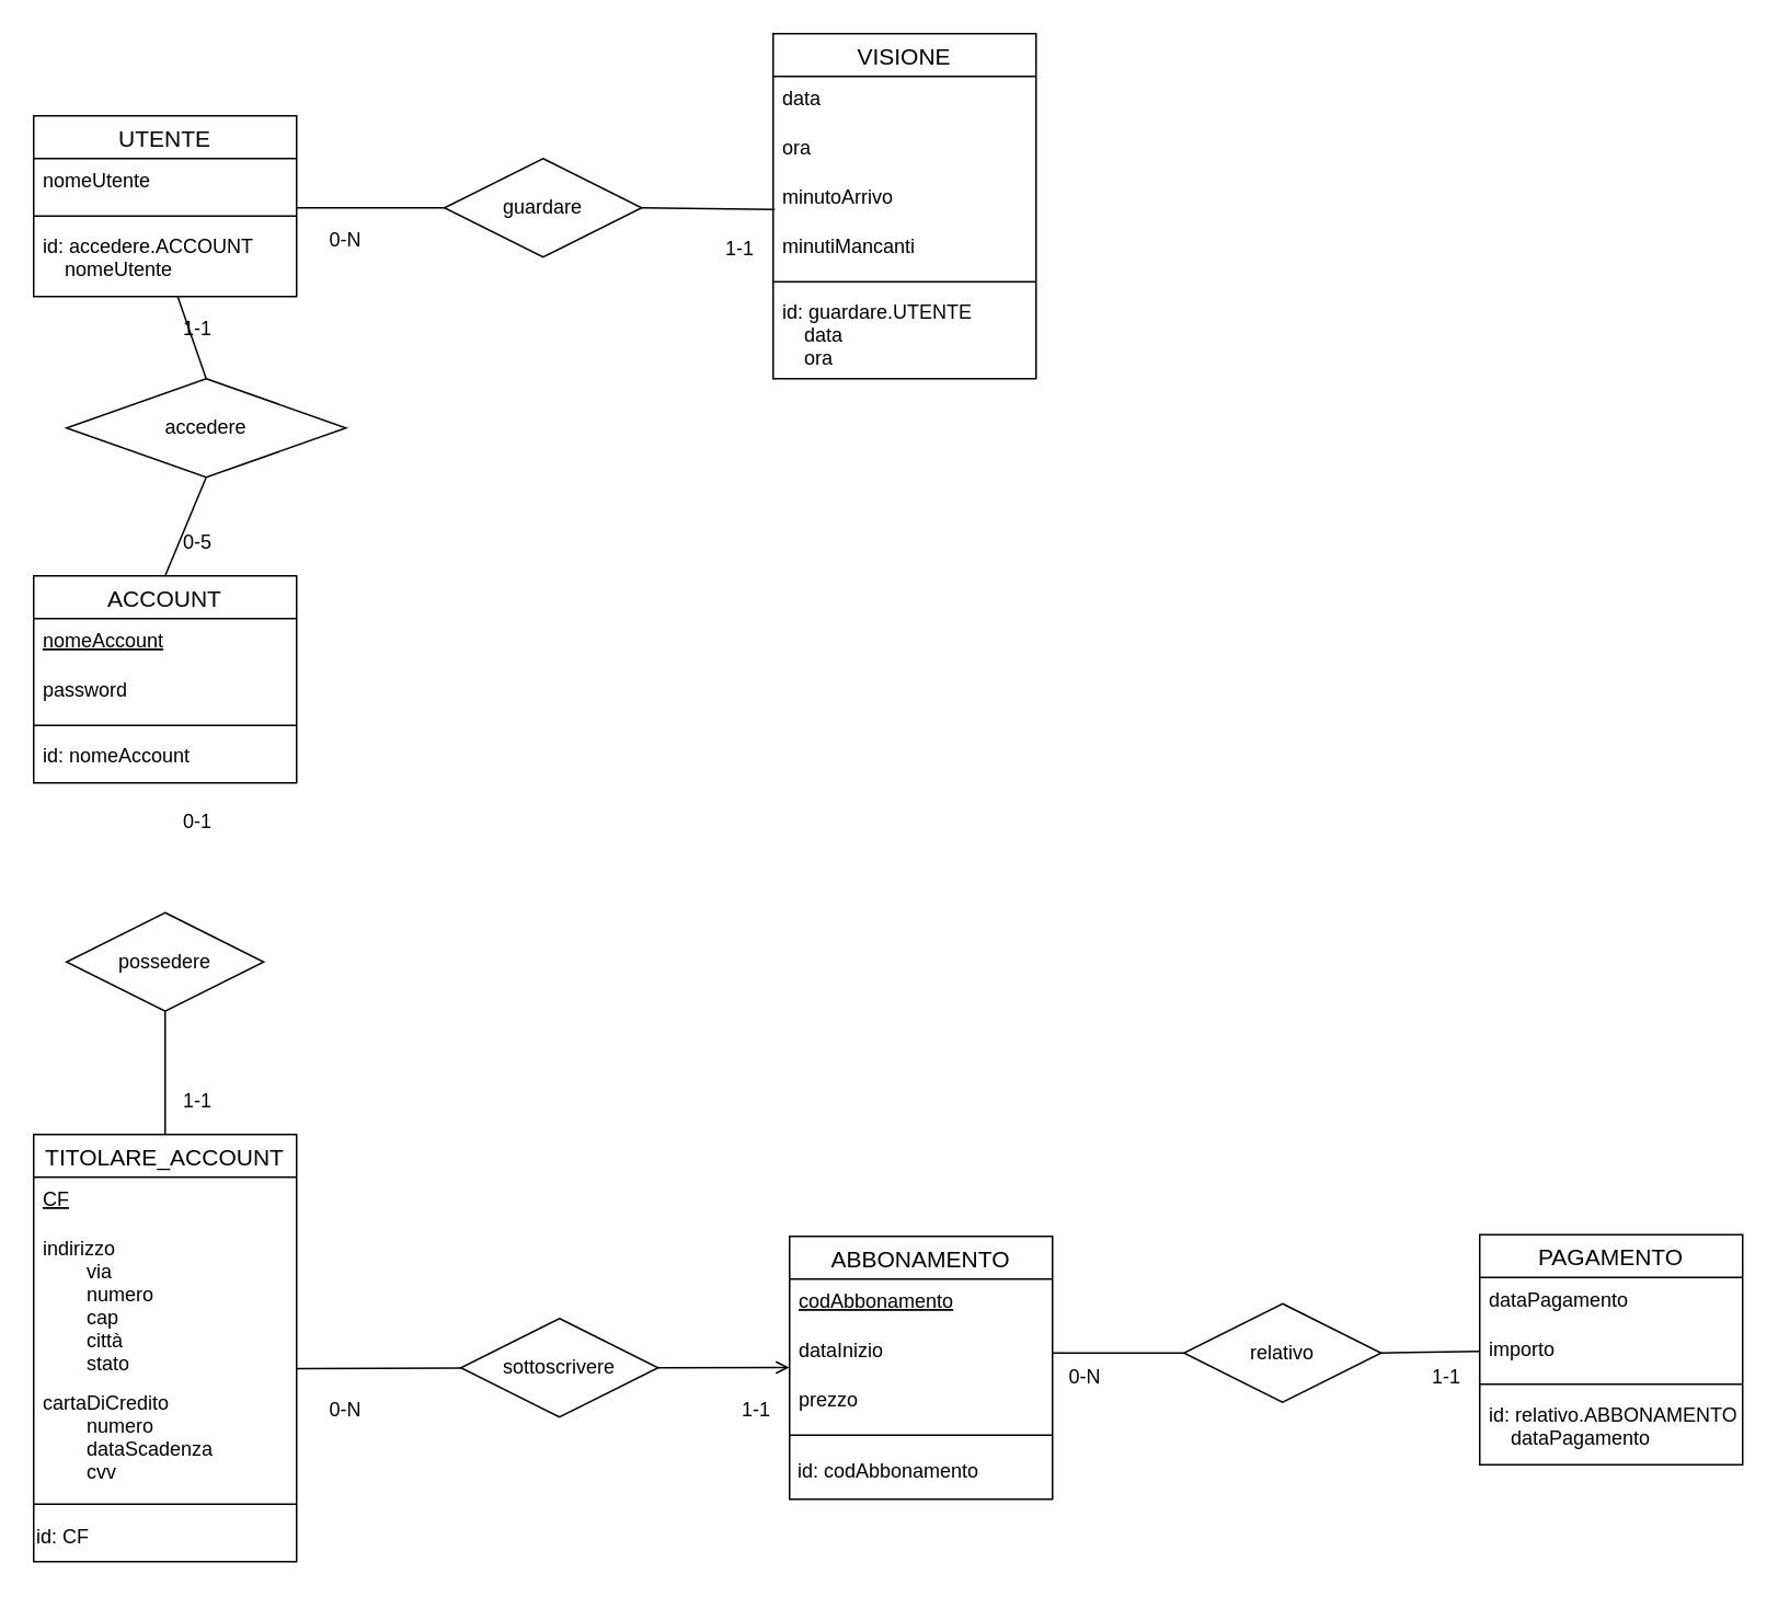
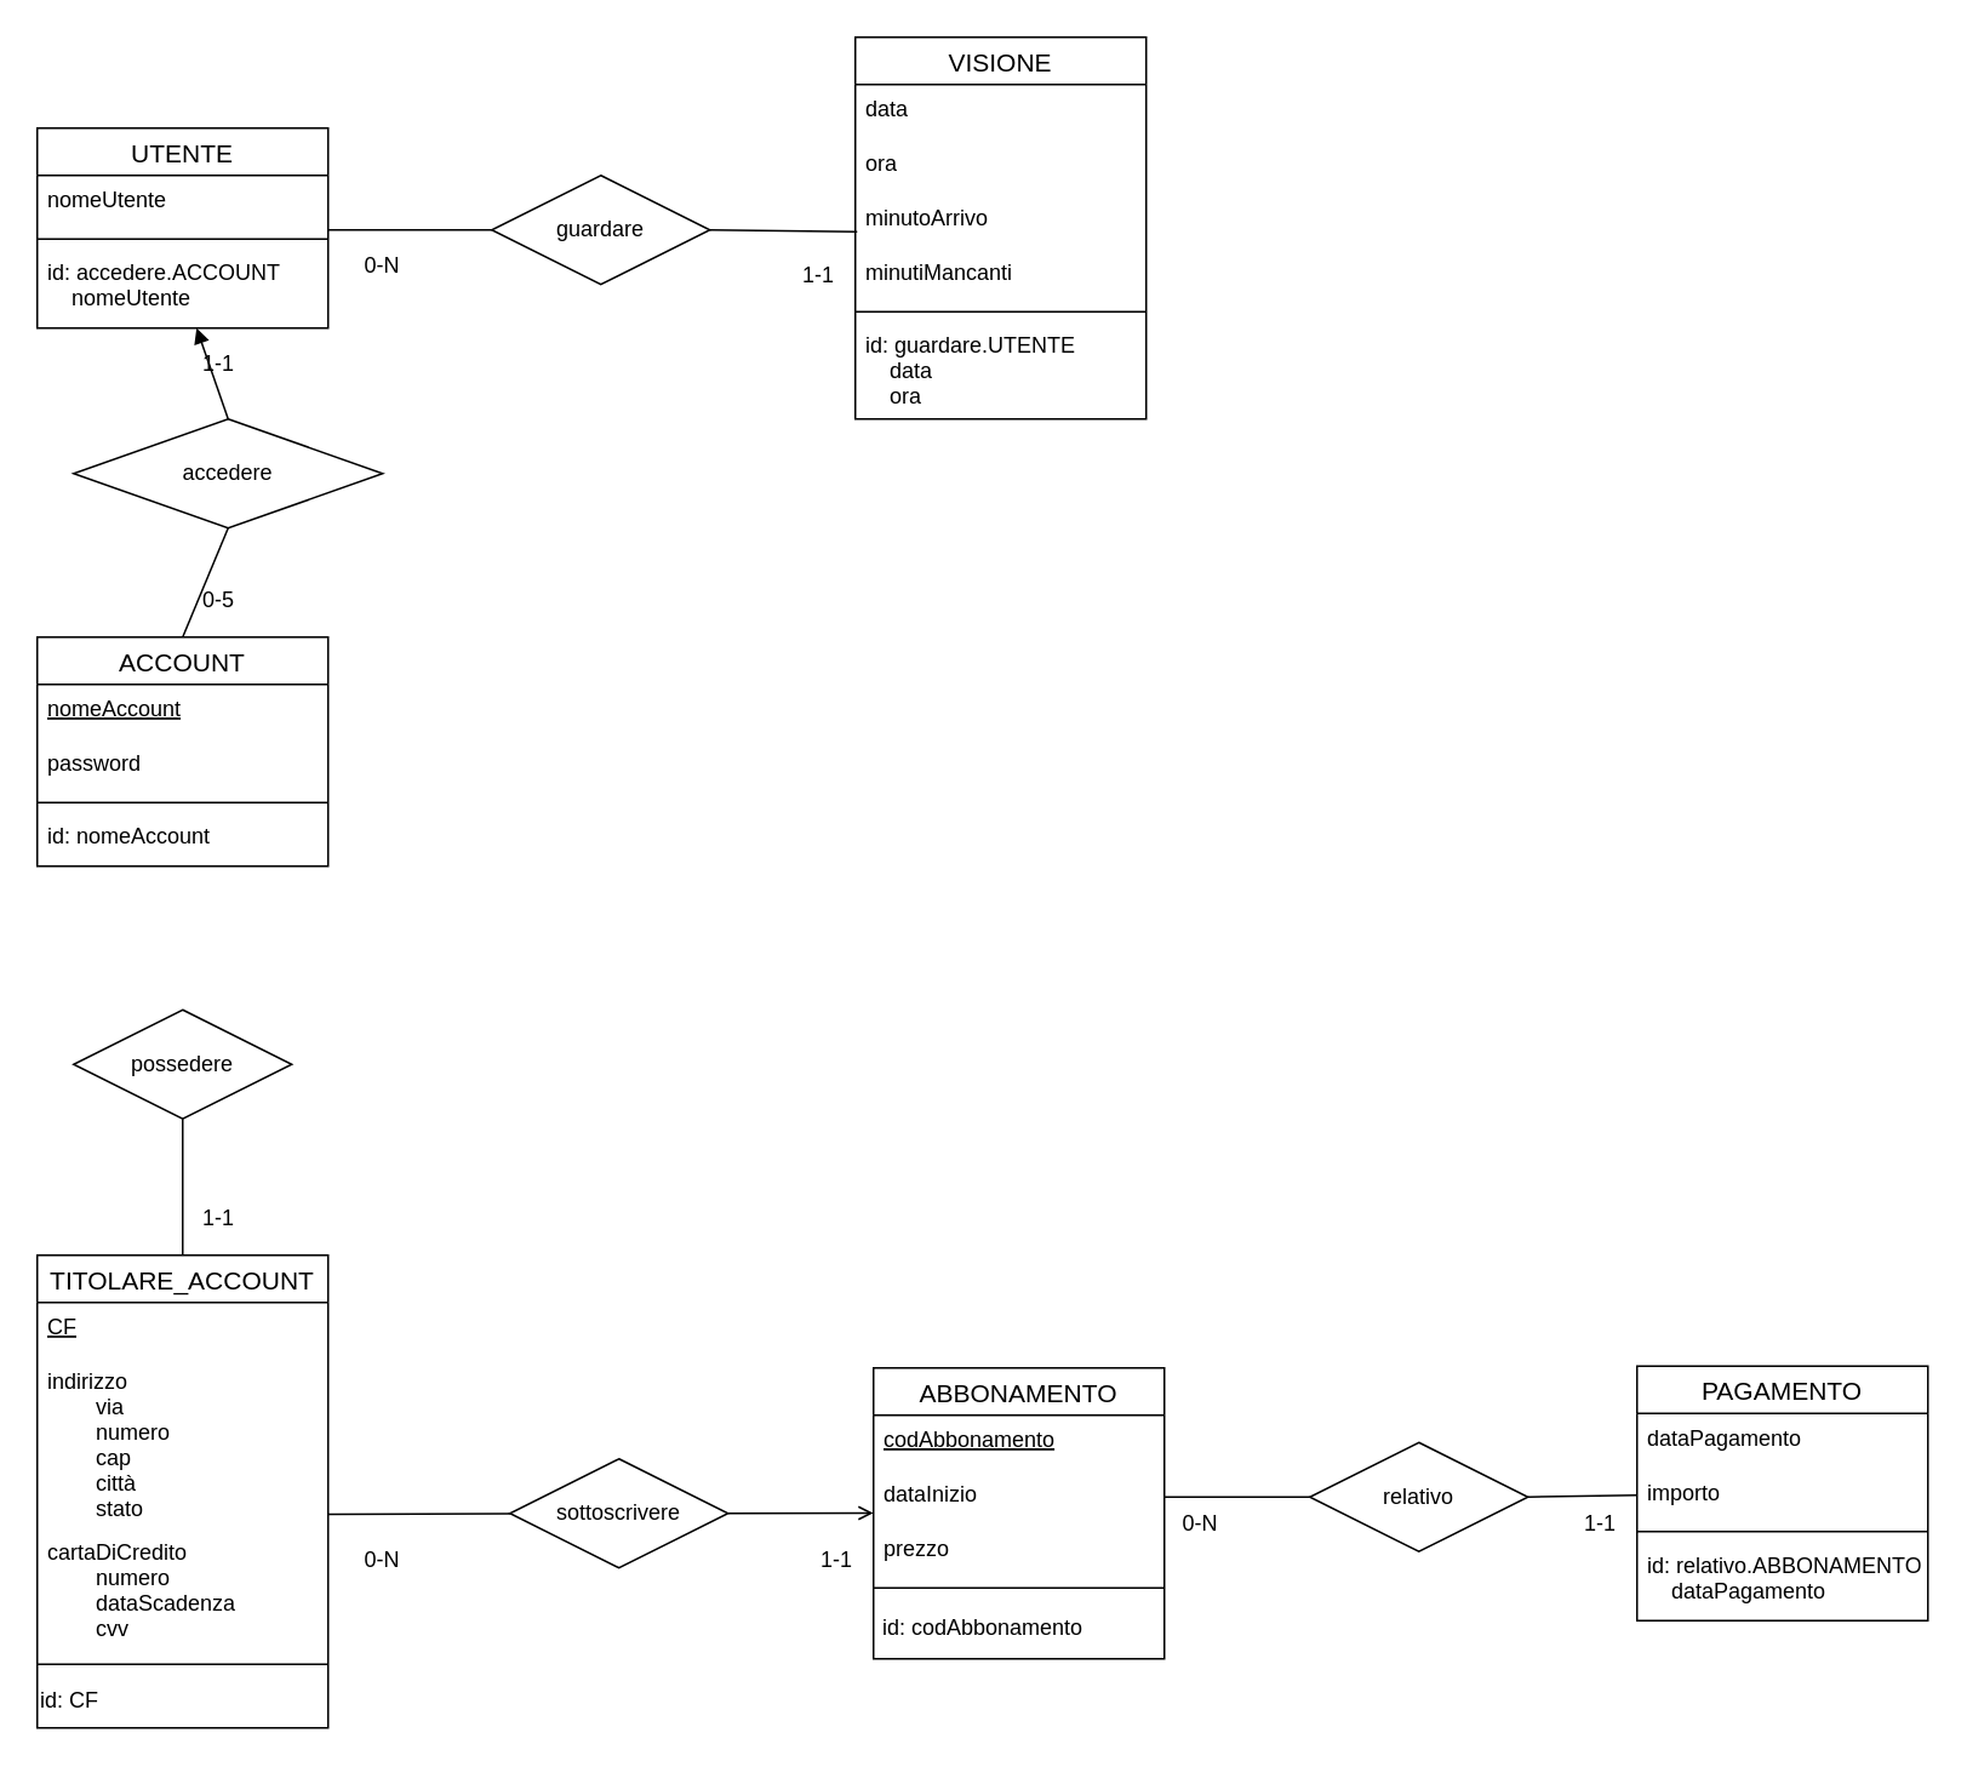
  <mxCell id="0" />
  <mxCell id="1" parent="0" />
  <mxCell id="2" value="UTENTE" style="swimlane;fontStyle=0;childLayout=stackLayout;horizontal=1;startSize=26;horizontalStack=0;resizeParent=1;resizeParentMax=0;resizeLast=0;collapsible=1;marginBottom=0;align=center;fontSize=14;" vertex="1" parent="1"><mxGeometry x="20" y="70" width="160" height="110" as="geometry" /></mxCell>
  <mxCell id="3" value="nomeUtente" style="text;strokeColor=none;fillColor=none;spacingLeft=4;spacingRight=4;overflow=hidden;rotatable=0;points=[[0,0.5],[1,0.5]];portConstraint=eastwest;fontSize=12;" vertex="1" parent="2"><mxGeometry y="26" width="160" height="30" as="geometry" /></mxCell>
  <mxCell id="4" value="" style="line;strokeWidth=1;rotatable=0;dashed=0;labelPosition=right;align=left;verticalAlign=middle;spacingTop=0;spacingLeft=6;points=[];portConstraint=eastwest;" vertex="1" parent="2"><mxGeometry y="56" width="160" height="10" as="geometry" /></mxCell>
  <mxCell id="5" value="id: accedere.ACCOUNT&#10;    nomeUtente" style="text;strokeColor=none;fillColor=none;spacingLeft=4;spacingRight=4;overflow=hidden;rotatable=0;points=[[0,0.5],[1,0.5]];portConstraint=eastwest;fontSize=12;" vertex="1" parent="2"><mxGeometry y="66" width="160" height="44" as="geometry" /></mxCell>
  <mxCell id="6" value="ACCOUNT" style="swimlane;fontStyle=0;childLayout=stackLayout;horizontal=1;startSize=26;horizontalStack=0;resizeParent=1;resizeParentMax=0;resizeLast=0;collapsible=1;marginBottom=0;align=center;fontSize=14;" vertex="1" parent="1"><mxGeometry x="20" y="350" width="160" height="126" as="geometry" /></mxCell>
  <mxCell id="7" value="nomeAccount" style="text;strokeColor=none;fillColor=none;spacingLeft=4;spacingRight=4;overflow=hidden;rotatable=0;points=[[0,0.5],[1,0.5]];portConstraint=eastwest;fontSize=12;fontStyle=4" vertex="1" parent="6"><mxGeometry y="26" width="160" height="30" as="geometry" /></mxCell>
  <mxCell id="8" value="password" style="text;strokeColor=none;fillColor=none;spacingLeft=4;spacingRight=4;overflow=hidden;rotatable=0;points=[[0,0.5],[1,0.5]];portConstraint=eastwest;fontSize=12;" vertex="1" parent="6"><mxGeometry y="56" width="160" height="30" as="geometry" /></mxCell>
  <mxCell id="9" value="" style="line;strokeWidth=1;rotatable=0;dashed=0;labelPosition=right;align=left;verticalAlign=middle;spacingTop=0;spacingLeft=6;points=[];portConstraint=eastwest;" vertex="1" parent="6"><mxGeometry y="86" width="160" height="10" as="geometry" /></mxCell>
  <mxCell id="10" value="id: nomeAccount" style="text;strokeColor=none;fillColor=none;spacingLeft=4;spacingRight=4;overflow=hidden;rotatable=0;points=[[0,0.5],[1,0.5]];portConstraint=eastwest;fontSize=12;" vertex="1" parent="6"><mxGeometry y="96" width="160" height="30" as="geometry" /></mxCell>
  <mxCell id="11" value="accedere" style="shape=rhombus;perimeter=rhombusPerimeter;whiteSpace=wrap;html=1;align=center;" vertex="1" parent="1"><mxGeometry x="40" y="230" width="170" height="60" as="geometry" /></mxCell>
- <mxCell id="12" value="" style="endArrow=none;html=1;exitX=0.5;exitY=0;exitDx=0;exitDy=0;" edge="1" parent="1" source="11" target="5"><mxGeometry width="50" height="50" relative="1" as="geometry"><mxPoint x="80" y="240" as="sourcePoint" /><mxPoint x="103" y="170" as="targetPoint" /></mxGeometry></mxCell>
+ <mxCell id="12" value="" style="endArrow=block;html=1;exitX=0.5;exitY=0;exitDx=0;exitDy=0;" edge="1" parent="1" source="11" target="5"><mxGeometry width="50" height="50" relative="1" as="geometry"><mxPoint x="80" y="240" as="sourcePoint" /><mxPoint x="103" y="170" as="targetPoint" /></mxGeometry></mxCell>
  <mxCell id="13" value="1-1" style="text;html=1;strokeColor=none;fillColor=none;align=center;verticalAlign=middle;whiteSpace=wrap;rounded=0;" vertex="1" parent="1"><mxGeometry x="100" y="190" width="40" height="20" as="geometry" /></mxCell>
  <mxCell id="14" value="" style="endArrow=none;html=1;entryX=0.5;entryY=1;entryDx=0;entryDy=0;exitX=0.5;exitY=0;exitDx=0;exitDy=0;" edge="1" parent="1" source="6" target="11"><mxGeometry width="50" height="50" relative="1" as="geometry"><mxPoint x="80" y="340" as="sourcePoint" /><mxPoint x="130" y="290" as="targetPoint" /></mxGeometry></mxCell>
  <mxCell id="15" value="0-5" style="text;html=1;strokeColor=none;fillColor=none;align=center;verticalAlign=middle;whiteSpace=wrap;rounded=0;" vertex="1" parent="1"><mxGeometry x="100" y="320" width="40" height="20" as="geometry" /></mxCell>
  <mxCell id="16" value="TITOLARE_ACCOUNT" style="swimlane;fontStyle=0;childLayout=stackLayout;horizontal=1;startSize=26;horizontalStack=0;resizeParent=1;resizeParentMax=0;resizeLast=0;collapsible=1;marginBottom=0;align=center;fontSize=14;" vertex="1" parent="1"><mxGeometry x="20" y="690" width="160" height="260" as="geometry" /></mxCell>
  <mxCell id="17" value="CF" style="text;strokeColor=none;fillColor=none;spacingLeft=4;spacingRight=4;overflow=hidden;rotatable=0;points=[[0,0.5],[1,0.5]];portConstraint=eastwest;fontSize=12;fontStyle=4" vertex="1" parent="16"><mxGeometry y="26" width="160" height="30" as="geometry" /></mxCell>
  <mxCell id="18" value="indirizzo&#10;        via&#10;        numero&#10;        cap&#10;        città&#10;        stato" style="text;strokeColor=none;fillColor=none;spacingLeft=4;spacingRight=4;overflow=hidden;rotatable=0;points=[[0,0.5],[1,0.5]];portConstraint=eastwest;fontSize=12;" vertex="1" parent="16"><mxGeometry y="56" width="160" height="94" as="geometry" /></mxCell>
  <mxCell id="19" value="cartaDiCredito&#10;        numero&#10;        dataScadenza&#10;        cvv" style="text;strokeColor=none;fillColor=none;spacingLeft=4;spacingRight=4;overflow=hidden;rotatable=0;points=[[0,0.5],[1,0.5]];portConstraint=eastwest;fontSize=12;" vertex="1" parent="16"><mxGeometry y="150" width="160" height="70" as="geometry" /></mxCell>
  <mxCell id="20" value="" style="line;strokeWidth=1;rotatable=0;dashed=0;labelPosition=right;align=left;verticalAlign=middle;spacingTop=0;spacingLeft=6;points=[];portConstraint=eastwest;" vertex="1" parent="16"><mxGeometry y="220" width="160" height="10" as="geometry" /></mxCell>
  <mxCell id="21" value="id: CF" style="text;html=1;strokeColor=none;fillColor=none;align=left;verticalAlign=middle;whiteSpace=wrap;rounded=0;" vertex="1" parent="16"><mxGeometry y="230" width="160" height="30" as="geometry" /></mxCell>
  <mxCell id="22" value="possedere" style="shape=rhombus;perimeter=rhombusPerimeter;whiteSpace=wrap;html=1;align=center;" vertex="1" parent="1"><mxGeometry x="40" y="555" width="120" height="60" as="geometry" /></mxCell>
  <mxCell id="23" value="" style="endArrow=none;html=1;exitX=0.5;exitY=1;exitDx=0;exitDy=0;entryX=0.5;entryY=0;entryDx=0;entryDy=0;" edge="1" parent="1" source="22" target="16"><mxGeometry width="50" height="50" relative="1" as="geometry"><mxPoint x="160" y="670" as="sourcePoint" /><mxPoint x="210" y="620" as="targetPoint" /></mxGeometry></mxCell>
- <mxCell id="24" value="0-1" style="text;html=1;strokeColor=none;fillColor=none;align=center;verticalAlign=middle;whiteSpace=wrap;rounded=0;" vertex="1" parent="1"><mxGeometry x="100" y="490" width="40" height="20" as="geometry" /></mxCell>
  <mxCell id="25" value="1-1" style="text;html=1;strokeColor=none;fillColor=none;align=center;verticalAlign=middle;whiteSpace=wrap;rounded=0;" vertex="1" parent="1"><mxGeometry x="100" y="660" width="40" height="20" as="geometry" /></mxCell>
  <mxCell id="26" value="ABBONAMENTO" style="swimlane;fontStyle=0;childLayout=stackLayout;horizontal=1;startSize=26;horizontalStack=0;resizeParent=1;resizeParentMax=0;resizeLast=0;collapsible=1;marginBottom=0;align=center;fontSize=14;" vertex="1" parent="1"><mxGeometry x="480" y="752" width="160" height="160" as="geometry" /></mxCell>
  <mxCell id="27" value="codAbbonamento" style="text;strokeColor=none;fillColor=none;spacingLeft=4;spacingRight=4;overflow=hidden;rotatable=0;points=[[0,0.5],[1,0.5]];portConstraint=eastwest;fontSize=12;fontStyle=4" vertex="1" parent="26"><mxGeometry y="26" width="160" height="30" as="geometry" /></mxCell>
  <mxCell id="28" value="dataInizio" style="text;strokeColor=none;fillColor=none;spacingLeft=4;spacingRight=4;overflow=hidden;rotatable=0;points=[[0,0.5],[1,0.5]];portConstraint=eastwest;fontSize=12;" vertex="1" parent="26"><mxGeometry y="56" width="160" height="30" as="geometry" /></mxCell>
  <mxCell id="29" value="prezzo" style="text;strokeColor=none;fillColor=none;spacingLeft=4;spacingRight=4;overflow=hidden;rotatable=0;points=[[0,0.5],[1,0.5]];portConstraint=eastwest;fontSize=12;" vertex="1" parent="26"><mxGeometry y="86" width="160" height="30" as="geometry" /></mxCell>
  <mxCell id="30" value="" style="line;strokeWidth=1;rotatable=0;dashed=0;labelPosition=right;align=left;verticalAlign=middle;spacingTop=0;spacingLeft=6;points=[];portConstraint=eastwest;" vertex="1" parent="26"><mxGeometry y="116" width="160" height="10" as="geometry" /></mxCell>
  <mxCell id="31" value="&amp;nbsp;id: codAbbonamento" style="text;html=1;strokeColor=none;fillColor=none;align=left;verticalAlign=middle;whiteSpace=wrap;rounded=0;" vertex="1" parent="26"><mxGeometry y="126" width="160" height="34" as="geometry" /></mxCell>
  <mxCell id="32" value="sottoscrivere" style="shape=rhombus;perimeter=rhombusPerimeter;whiteSpace=wrap;html=1;align=center;" vertex="1" parent="1"><mxGeometry x="280" y="802" width="120" height="60" as="geometry" /></mxCell>
  <mxCell id="33" value="" style="endArrow=open;html=1;entryX=-0.001;entryY=0.794;entryDx=0;entryDy=0;entryPerimeter=0;exitX=1;exitY=0.5;exitDx=0;exitDy=0;" edge="1" parent="1" source="32" target="28"><mxGeometry width="50" height="50" relative="1" as="geometry"><mxPoint x="310" y="850" as="sourcePoint" /><mxPoint x="360" y="800" as="targetPoint" /></mxGeometry></mxCell>
  <mxCell id="34" value="" style="endArrow=none;html=1;exitX=0.999;exitY=0.931;exitDx=0;exitDy=0;exitPerimeter=0;" edge="1" parent="1" target="32"><mxGeometry width="50" height="50" relative="1" as="geometry"><mxPoint x="179.84" y="832.514" as="sourcePoint" /><mxPoint x="280" y="830" as="targetPoint" /></mxGeometry></mxCell>
  <mxCell id="35" value="0-N" style="text;html=1;strokeColor=none;fillColor=none;align=center;verticalAlign=middle;whiteSpace=wrap;rounded=0;" vertex="1" parent="1"><mxGeometry x="190" y="848" width="40" height="20" as="geometry" /></mxCell>
  <mxCell id="36" value="1-1" style="text;html=1;strokeColor=none;fillColor=none;align=center;verticalAlign=middle;whiteSpace=wrap;rounded=0;" vertex="1" parent="1"><mxGeometry x="440" y="848" width="40" height="20" as="geometry" /></mxCell>
  <mxCell id="37" value="PAGAMENTO" style="swimlane;fontStyle=0;childLayout=stackLayout;horizontal=1;startSize=26;horizontalStack=0;resizeParent=1;resizeParentMax=0;resizeLast=0;collapsible=1;marginBottom=0;align=center;fontSize=14;" vertex="1" parent="1"><mxGeometry x="900" y="751" width="160" height="140" as="geometry" /></mxCell>
  <mxCell id="38" value="dataPagamento" style="text;strokeColor=none;fillColor=none;spacingLeft=4;spacingRight=4;overflow=hidden;rotatable=0;points=[[0,0.5],[1,0.5]];portConstraint=eastwest;fontSize=12;" vertex="1" parent="37"><mxGeometry y="26" width="160" height="30" as="geometry" /></mxCell>
  <mxCell id="39" value="importo" style="text;strokeColor=none;fillColor=none;spacingLeft=4;spacingRight=4;overflow=hidden;rotatable=0;points=[[0,0.5],[1,0.5]];portConstraint=eastwest;fontSize=12;" vertex="1" parent="37"><mxGeometry y="56" width="160" height="30" as="geometry" /></mxCell>
  <mxCell id="40" value="" style="line;strokeWidth=1;rotatable=0;dashed=0;labelPosition=right;align=left;verticalAlign=middle;spacingTop=0;spacingLeft=6;points=[];portConstraint=eastwest;" vertex="1" parent="37"><mxGeometry y="86" width="160" height="10" as="geometry" /></mxCell>
  <mxCell id="41" value="id: relativo.ABBONAMENTO&#10;    dataPagamento" style="text;strokeColor=none;fillColor=none;spacingLeft=4;spacingRight=4;overflow=hidden;rotatable=0;points=[[0,0.5],[1,0.5]];portConstraint=eastwest;fontSize=12;" vertex="1" parent="37"><mxGeometry y="96" width="160" height="44" as="geometry" /></mxCell>
  <mxCell id="42" value="relativo" style="shape=rhombus;perimeter=rhombusPerimeter;whiteSpace=wrap;html=1;align=center;" vertex="1" parent="1"><mxGeometry x="720" y="793" width="120" height="60" as="geometry" /></mxCell>
  <mxCell id="43" value="" style="endArrow=none;html=1;exitX=1;exitY=0.5;exitDx=0;exitDy=0;entryX=0;entryY=0.5;entryDx=0;entryDy=0;" edge="1" parent="1" source="42" target="39"><mxGeometry width="50" height="50" relative="1" as="geometry"><mxPoint x="840" y="860" as="sourcePoint" /><mxPoint x="890" y="810" as="targetPoint" /></mxGeometry></mxCell>
  <mxCell id="44" value="" style="endArrow=none;html=1;entryX=0;entryY=0.5;entryDx=0;entryDy=0;" edge="1" parent="1" source="28" target="42"><mxGeometry width="50" height="50" relative="1" as="geometry"><mxPoint x="680" y="900" as="sourcePoint" /><mxPoint x="730" y="850" as="targetPoint" /></mxGeometry></mxCell>
  <mxCell id="45" value="0-N" style="text;html=1;strokeColor=none;fillColor=none;align=center;verticalAlign=middle;whiteSpace=wrap;rounded=0;" vertex="1" parent="1"><mxGeometry x="640" y="828" width="40" height="20" as="geometry" /></mxCell>
  <mxCell id="46" value="1-1" style="text;html=1;strokeColor=none;fillColor=none;align=center;verticalAlign=middle;whiteSpace=wrap;rounded=0;" vertex="1" parent="1"><mxGeometry x="860" y="828" width="40" height="20" as="geometry" /></mxCell>
  <mxCell id="47" value="VISIONE" style="swimlane;fontStyle=0;childLayout=stackLayout;horizontal=1;startSize=26;horizontalStack=0;resizeParent=1;resizeParentMax=0;resizeLast=0;collapsible=1;marginBottom=0;align=center;fontSize=14;" vertex="1" parent="1"><mxGeometry x="470" y="20" width="160" height="210" as="geometry" /></mxCell>
  <mxCell id="48" value="data" style="text;strokeColor=none;fillColor=none;spacingLeft=4;spacingRight=4;overflow=hidden;rotatable=0;points=[[0,0.5],[1,0.5]];portConstraint=eastwest;fontSize=12;" vertex="1" parent="47"><mxGeometry y="26" width="160" height="30" as="geometry" /></mxCell>
  <mxCell id="49" value="ora" style="text;strokeColor=none;fillColor=none;spacingLeft=4;spacingRight=4;overflow=hidden;rotatable=0;points=[[0,0.5],[1,0.5]];portConstraint=eastwest;fontSize=12;" vertex="1" parent="47"><mxGeometry y="56" width="160" height="30" as="geometry" /></mxCell>
  <mxCell id="50" value="minutoArrivo" style="text;strokeColor=none;fillColor=none;spacingLeft=4;spacingRight=4;overflow=hidden;rotatable=0;points=[[0,0.5],[1,0.5]];portConstraint=eastwest;fontSize=12;" vertex="1" parent="47"><mxGeometry y="86" width="160" height="30" as="geometry" /></mxCell>
  <mxCell id="51" value="minutiMancanti" style="text;strokeColor=none;fillColor=none;spacingLeft=4;spacingRight=4;overflow=hidden;rotatable=0;points=[[0,0.5],[1,0.5]];portConstraint=eastwest;fontSize=12;" vertex="1" parent="47"><mxGeometry y="116" width="160" height="30" as="geometry" /></mxCell>
  <mxCell id="52" value="" style="line;strokeWidth=1;rotatable=0;dashed=0;labelPosition=right;align=left;verticalAlign=middle;spacingTop=0;spacingLeft=6;points=[];portConstraint=eastwest;" vertex="1" parent="47"><mxGeometry y="146" width="160" height="10" as="geometry" /></mxCell>
  <mxCell id="53" value="id: guardare.UTENTE&#10;    data&#10;    ora" style="text;strokeColor=none;fillColor=none;spacingLeft=4;spacingRight=4;overflow=hidden;rotatable=0;points=[[0,0.5],[1,0.5]];portConstraint=eastwest;fontSize=12;" vertex="1" parent="47"><mxGeometry y="156" width="160" height="54" as="geometry" /></mxCell>
  <mxCell id="54" value="guardare" style="shape=rhombus;perimeter=rhombusPerimeter;whiteSpace=wrap;html=1;align=center;" vertex="1" parent="1"><mxGeometry x="270" y="96" width="120" height="60" as="geometry" /></mxCell>
  <mxCell id="55" value="" style="endArrow=none;html=1;entryX=0;entryY=0.5;entryDx=0;entryDy=0;" edge="1" parent="1" target="54"><mxGeometry width="50" height="50" relative="1" as="geometry"><mxPoint x="180" y="126" as="sourcePoint" /><mxPoint x="250" y="110" as="targetPoint" /></mxGeometry></mxCell>
  <mxCell id="56" value="" style="endArrow=none;html=1;exitX=1;exitY=0.5;exitDx=0;exitDy=0;" edge="1" parent="1" source="54"><mxGeometry width="50" height="50" relative="1" as="geometry"><mxPoint x="400" y="160" as="sourcePoint" /><mxPoint x="471" y="127" as="targetPoint" /></mxGeometry></mxCell>
  <mxCell id="57" value="0-N" style="text;html=1;strokeColor=none;fillColor=none;align=center;verticalAlign=middle;whiteSpace=wrap;rounded=0;" vertex="1" parent="1"><mxGeometry x="190" y="136" width="40" height="20" as="geometry" /></mxCell>
  <mxCell id="58" value="1-1" style="text;html=1;strokeColor=none;fillColor=none;align=center;verticalAlign=middle;whiteSpace=wrap;rounded=0;" vertex="1" parent="1"><mxGeometry x="430" y="141" width="40" height="20" as="geometry" /></mxCell>
